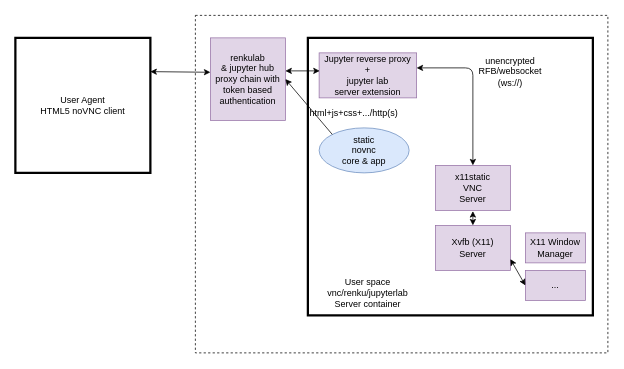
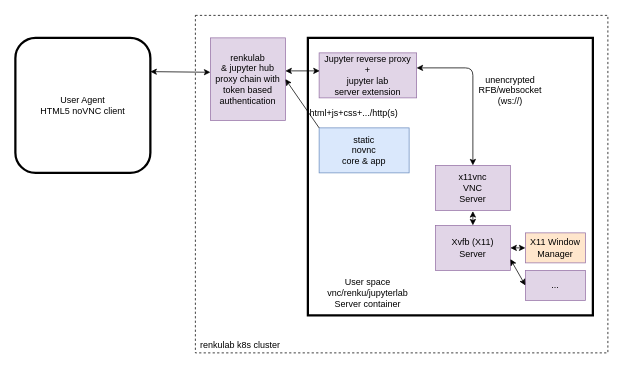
  <mxCell id="0" />
  <mxCell id="1" parent="0" />
  <mxCell id="2" value="" style="rounded=0;whiteSpace=wrap;html=1;strokeWidth=1;dashed=1;perimeterSpacing=0;" vertex="1" parent="1"><mxGeometry x="260" y="20" width="550" height="450" as="geometry" /></mxCell>
  <mxCell id="3" value="" style="whiteSpace=wrap;html=1;strokeWidth=3;" vertex="1" parent="1"><mxGeometry x="410" y="50" width="380" height="370" as="geometry" /></mxCell>
  <mxCell id="4" value="Xvfb (X11)&lt;br&gt;Server" style="rounded=0;whiteSpace=wrap;html=1;fillColor=#e1d5e7;strokeColor=#9673a6;" vertex="1" parent="1"><mxGeometry x="580" y="300" width="100" height="60" as="geometry" /></mxCell>
- <mxCell id="5" value="X11 Window&lt;br&gt;Manager" style="whiteSpace=wrap;html=1;fillColor=#e1d5e7;strokeColor=#9673a6;" vertex="1" parent="1"><mxGeometry x="700" y="310" width="80" height="40" as="geometry" /></mxCell>
- <mxCell id="7" value="User Agent&lt;br&gt;HTML5 noVNC client" style="whiteSpace=wrap;html=1;aspect=fixed;strokeWidth=3;" vertex="1" parent="1"><mxGeometry x="20" y="50" width="180" height="180" as="geometry" /></mxCell>
- <mxCell id="8" value="x11static&lt;br&gt;VNC&lt;br&gt;Server" style="rounded=0;whiteSpace=wrap;html=1;fillColor=#e1d5e7;strokeColor=#9673a6;" vertex="1" parent="1"><mxGeometry x="580" y="220" width="100" height="60" as="geometry" /></mxCell>
+ <mxCell id="5" value="X11 Window&lt;br&gt;Manager" style="whiteSpace=wrap;html=1;fillColor=#ffe6cc;strokeColor=#9673a6;" vertex="1" parent="1"><mxGeometry x="700" y="310" width="80" height="40" as="geometry" /></mxCell>
+ <mxCell id="6" value="" style="endArrow=classic;startArrow=classic;html=1;entryX=0;entryY=0.5;entryDx=0;entryDy=0;exitX=1;exitY=0.5;exitDx=0;exitDy=0;" edge="1" parent="1" source="4" target="5"><mxGeometry width="50" height="50" relative="1" as="geometry"><mxPoint x="340" y="460" as="sourcePoint" /><mxPoint x="390" y="410" as="targetPoint" /></mxGeometry></mxCell>
+ <mxCell id="7" value="User Agent&lt;br&gt;HTML5 noVNC client" style="whiteSpace=wrap;html=1;aspect=fixed;strokeWidth=3;rounded=1;" vertex="1" parent="1"><mxGeometry x="20" y="50" width="180" height="180" as="geometry" /></mxCell>
+ <mxCell id="8" value="x11vnc&lt;br&gt;VNC&lt;br&gt;Server" style="rounded=0;whiteSpace=wrap;html=1;fillColor=#e1d5e7;strokeColor=#9673a6;" vertex="1" parent="1"><mxGeometry x="580" y="220" width="100" height="60" as="geometry" /></mxCell>
  <mxCell id="9" value="renkulab&lt;br&gt;&amp;amp; jupyter hub&lt;br&gt;proxy chain with&lt;br&gt;token based&lt;br&gt;authentication" style="rounded=0;whiteSpace=wrap;html=1;fillColor=#e1d5e7;strokeColor=#9673a6;" vertex="1" parent="1"><mxGeometry x="280" y="50" width="100" height="110" as="geometry" /></mxCell>
  <mxCell id="10" value="" style="endArrow=classic;startArrow=classic;html=1;exitX=0.5;exitY=0;exitDx=0;exitDy=0;" edge="1" parent="1" source="4"><mxGeometry width="50" height="50" relative="1" as="geometry"><mxPoint x="420" y="400" as="sourcePoint" /><mxPoint x="630" y="281" as="targetPoint" /></mxGeometry></mxCell>
  <mxCell id="11" value="Jupyter reverse proxy&lt;br&gt;+&lt;br&gt;jupyter lab&lt;br&gt;server extension" style="rounded=0;whiteSpace=wrap;html=1;fillColor=#e1d5e7;strokeColor=#9673a6;" vertex="1" parent="1"><mxGeometry x="425" y="70" width="130" height="60" as="geometry" /></mxCell>
- <mxCell id="12" value="static&lt;br&gt;novnc&lt;br&gt;core &amp;amp; app" style="ellipse;whiteSpace=wrap;html=1;fillColor=#dae8fc;strokeColor=#6c8ebf;" vertex="1" parent="1"><mxGeometry x="425" y="170" width="120" height="60" as="geometry" /></mxCell>
+ <mxCell id="12" value="static&lt;br&gt;novnc&lt;br&gt;core &amp;amp; app" style="rounded=0;whiteSpace=wrap;html=1;fillColor=#dae8fc;strokeColor=#6c8ebf;" vertex="1" parent="1"><mxGeometry x="425" y="170" width="120" height="60" as="geometry" /></mxCell>
  <mxCell id="13" value="" style="endArrow=classic;startArrow=classic;html=1;exitX=0.5;exitY=0;exitDx=0;exitDy=0;" edge="1" parent="1" source="8"><mxGeometry width="50" height="50" relative="1" as="geometry"><mxPoint x="630" y="140" as="sourcePoint" /><mxPoint x="555" y="90" as="targetPoint" /><Array as="points"><mxPoint x="630" y="90" /></Array></mxGeometry></mxCell>
- <mxCell id="14" value="unencrypted&lt;br&gt;RFB/websocket (ws://)" style="text;html=1;strokeColor=none;fillColor=none;align=center;verticalAlign=middle;whiteSpace=wrap;rounded=0;" vertex="1" parent="1"><mxGeometry x="630" y="85" width="100" height="20" as="geometry" /></mxCell>
+ <mxCell id="14" value="unencrypted&lt;br&gt;RFB/websocket (ws://)" style="text;html=1;strokeColor=none;fillColor=none;align=center;verticalAlign=middle;whiteSpace=wrap;rounded=0;" vertex="1" parent="1"><mxGeometry x="630" y="110" width="100" height="20" as="geometry" /></mxCell>
  <mxCell id="15" value="" style="endArrow=classic;startArrow=none;html=1;entryX=1;entryY=0.5;entryDx=0;entryDy=0;exitX=0;exitY=0;exitDx=0;exitDy=0;endFill=1;startFill=0;" edge="1" parent="1" source="12" target="9"><mxGeometry width="50" height="50" relative="1" as="geometry"><mxPoint x="600" y="160" as="sourcePoint" /><mxPoint x="540" y="110" as="targetPoint" /></mxGeometry></mxCell>
  <mxCell id="16" value="html+js+css+.../http(s)" style="text;html=1;strokeColor=none;fillColor=none;align=center;verticalAlign=middle;whiteSpace=wrap;rounded=0;" vertex="1" parent="1"><mxGeometry x="414" y="140" width="115" height="20" as="geometry" /></mxCell>
  <mxCell id="17" value="" style="endArrow=classic;startArrow=classic;html=1;exitX=1;exitY=0.25;exitDx=0;exitDy=0;entryX=0;entryY=0.417;entryDx=0;entryDy=0;entryPerimeter=0;" edge="1" parent="1" source="7" target="9"><mxGeometry width="50" height="50" relative="1" as="geometry"><mxPoint x="310" y="180" as="sourcePoint" /><mxPoint x="240" y="100" as="targetPoint" /></mxGeometry></mxCell>
  <mxCell id="18" value="" style="endArrow=classic;startArrow=classic;html=1;exitX=1;exitY=0.4;exitDx=0;exitDy=0;entryX=0.006;entryY=0.4;entryDx=0;entryDy=0;entryPerimeter=0;exitPerimeter=0;" edge="1" parent="1" source="9" target="11"><mxGeometry width="50" height="50" relative="1" as="geometry"><mxPoint x="230" y="105" as="sourcePoint" /><mxPoint x="250" y="105.02" as="targetPoint" /></mxGeometry></mxCell>
  <mxCell id="19" value="..." style="whiteSpace=wrap;html=1;fillColor=#e1d5e7;strokeColor=#9673a6;" vertex="1" parent="1"><mxGeometry x="700" y="360" width="80" height="40" as="geometry" /></mxCell>
  <mxCell id="20" value="" style="endArrow=classic;startArrow=classic;html=1;entryX=0;entryY=0.5;entryDx=0;entryDy=0;exitX=1;exitY=0.75;exitDx=0;exitDy=0;" edge="1" parent="1" source="4" target="19"><mxGeometry width="50" height="50" relative="1" as="geometry"><mxPoint x="690" y="325" as="sourcePoint" /><mxPoint x="710" y="290" as="targetPoint" /></mxGeometry></mxCell>
  <mxCell id="21" value="User space&lt;br&gt;vnc/renku/jupyterlab Server container" style="text;html=1;strokeColor=none;fillColor=none;align=center;verticalAlign=middle;whiteSpace=wrap;rounded=0;" vertex="1" parent="1"><mxGeometry x="430" y="380" width="120" height="20" as="geometry" /></mxCell>
+ <mxCell id="22" value="renkulab k8s cluster" style="text;html=1;strokeColor=none;fillColor=none;align=center;verticalAlign=middle;whiteSpace=wrap;rounded=0;" vertex="1" parent="1"><mxGeometry x="260" y="450" width="120" height="20" as="geometry" /></mxCell>
